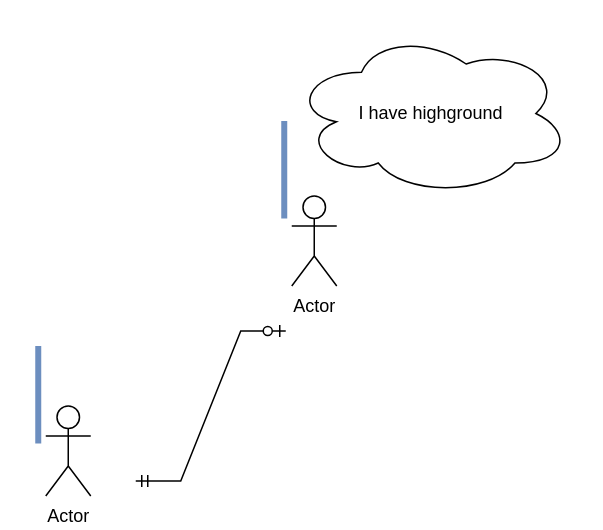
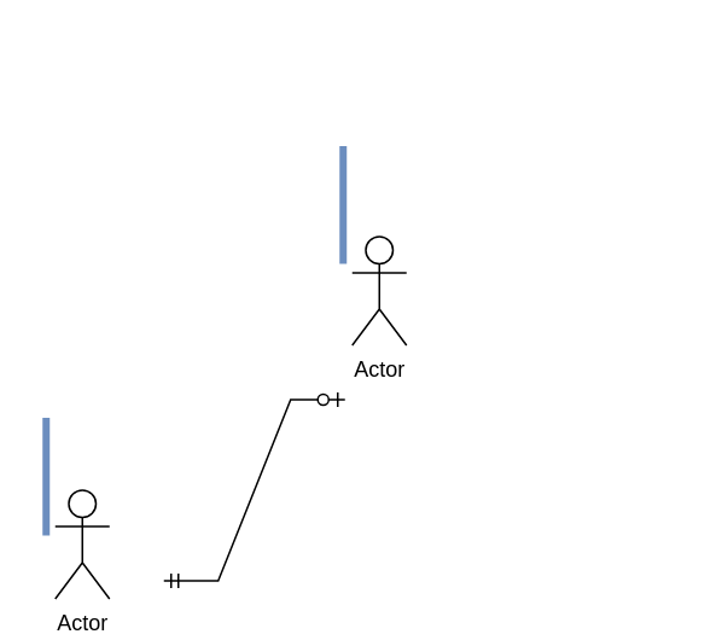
  <mxCell id="0" />
  <mxCell id="1" parent="0" />
  <mxCell id="2" value="Actor" style="shape=umlActor;verticalLabelPosition=bottom;verticalAlign=top;html=1;" vertex="1" parent="1"><mxGeometry x="30" y="270" width="30" height="60" as="geometry" /></mxCell>
  <mxCell id="3" value="Actor" style="shape=umlActor;verticalLabelPosition=bottom;verticalAlign=top;html=1;" vertex="1" parent="1"><mxGeometry x="194" y="130" width="30" height="60" as="geometry" /></mxCell>
  <mxCell id="4" value="" style="edgeStyle=entityRelationEdgeStyle;fontSize=12;html=1;endArrow=ERzeroToOne;startArrow=ERmandOne;rounded=0;" edge="1" parent="1"><mxGeometry width="100" height="100" relative="1" as="geometry"><mxPoint x="90" y="320" as="sourcePoint" /><mxPoint x="190" y="220" as="targetPoint" /></mxGeometry></mxCell>
- <mxCell id="5" value="I have highground" style="ellipse;shape=cloud;whiteSpace=wrap;html=1;align=center;" vertex="1" parent="1"><mxGeometry x="194" y="20" width="186" height="110" as="geometry" /></mxCell>
  <mxCell id="6" value="" style="line;strokeWidth=4;direction=south;html=1;perimeter=backbonePerimeter;points=[];outlineConnect=0;fillColor=#dae8fc;strokeColor=#6c8ebf;" vertex="1" parent="1"><mxGeometry x="20" y="230" width="10" height="65" as="geometry" /></mxCell>
  <mxCell id="7" value="" style="line;strokeWidth=4;direction=south;html=1;perimeter=backbonePerimeter;points=[];outlineConnect=0;fillColor=#dae8fc;strokeColor=#6c8ebf;" vertex="1" parent="1"><mxGeometry x="184" y="80" width="10" height="65" as="geometry" /></mxCell>
